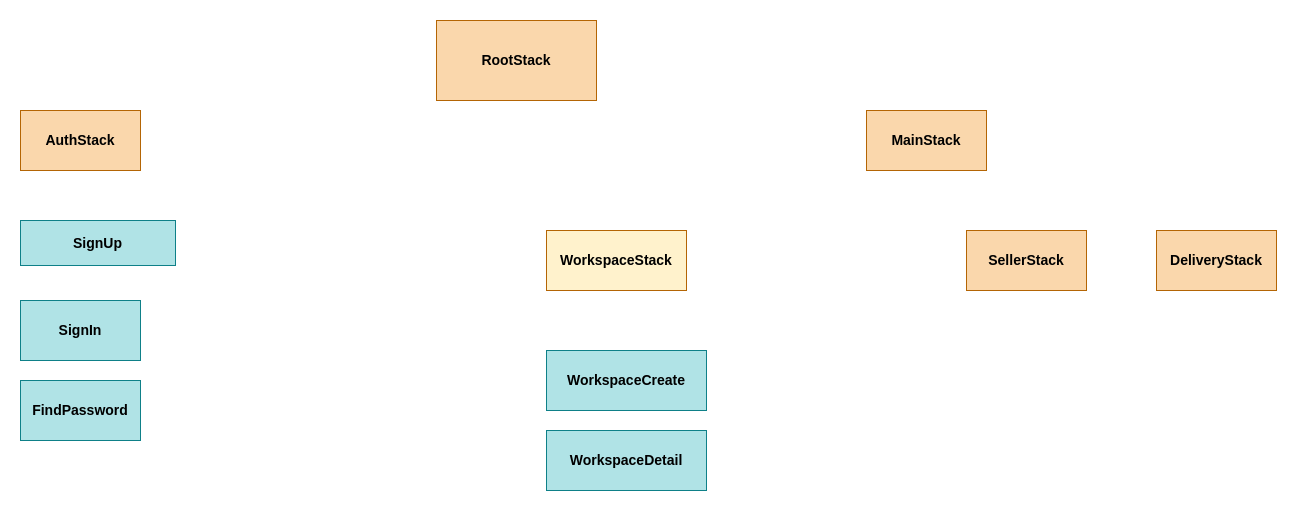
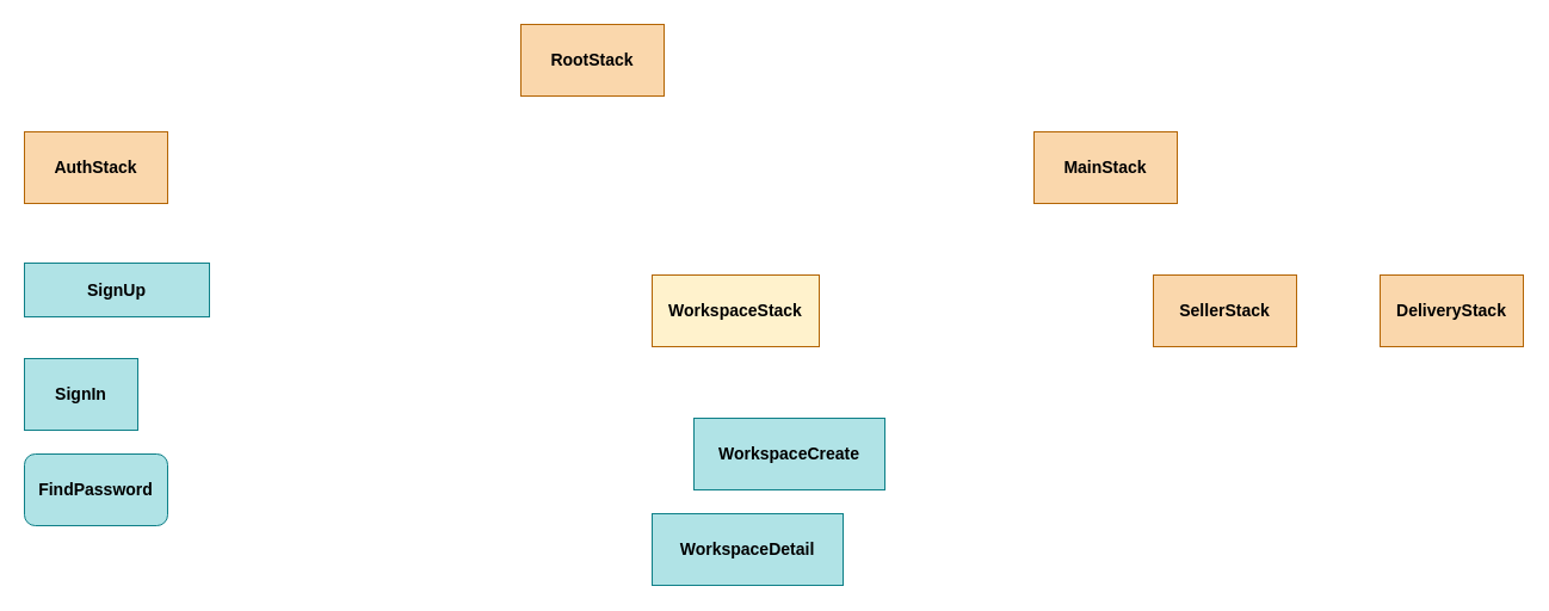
  <mxCell id="0" />
  <mxCell id="1" parent="0" />
- <mxCell id="2" value="&lt;font color=&quot;#000000&quot; style=&quot;font-size: 14px&quot;&gt;&lt;b&gt;RootStack&lt;/b&gt;&lt;/font&gt;" style="rounded=0;whiteSpace=wrap;html=1;fillColor=#fad7ac;strokeColor=#b46504;" parent="1" vertex="1"><mxGeometry x="436" y="20" width="160" height="80" as="geometry" /></mxCell>
+ <mxCell id="2" value="&lt;font color=&quot;#000000&quot; style=&quot;font-size: 14px&quot;&gt;&lt;b&gt;RootStack&lt;/b&gt;&lt;/font&gt;" style="rounded=0;whiteSpace=wrap;html=1;fillColor=#fad7ac;strokeColor=#b46504;" parent="1" vertex="1"><mxGeometry x="436" y="20" width="120" height="60" as="geometry" /></mxCell>
  <mxCell id="3" value="&lt;font color=&quot;#000000&quot; style=&quot;font-size: 14px&quot;&gt;&lt;b&gt;SignUp&lt;/b&gt;&lt;/font&gt;" style="rounded=0;whiteSpace=wrap;html=1;fillColor=#b0e3e6;strokeColor=#0e8088;" vertex="1" parent="1"><mxGeometry x="20" y="220" width="155" height="45" as="geometry" /></mxCell>
  <mxCell id="4" value="&lt;font color=&quot;#000000&quot; style=&quot;font-size: 14px&quot;&gt;&lt;b&gt;AuthStack&lt;br&gt;&lt;/b&gt;&lt;/font&gt;" style="rounded=0;whiteSpace=wrap;html=1;fillColor=#fad7ac;strokeColor=#b46504;" vertex="1" parent="1"><mxGeometry x="20" y="110" width="120" height="60" as="geometry" /></mxCell>
  <mxCell id="5" value="&lt;font color=&quot;#000000&quot; style=&quot;font-size: 14px&quot;&gt;&lt;b&gt;MainStack&lt;br&gt;&lt;/b&gt;&lt;/font&gt;" style="rounded=0;whiteSpace=wrap;html=1;fillColor=#fad7ac;strokeColor=#b46504;" vertex="1" parent="1"><mxGeometry x="866" y="110" width="120" height="60" as="geometry" /></mxCell>
  <mxCell id="6" value="&lt;font color=&quot;#000000&quot; style=&quot;font-size: 14px&quot;&gt;&lt;b&gt;SellerStack&lt;br&gt;&lt;/b&gt;&lt;/font&gt;" style="rounded=0;whiteSpace=wrap;html=1;fillColor=#fad7ac;strokeColor=#b46504;" vertex="1" parent="1"><mxGeometry x="966" y="230" width="120" height="60" as="geometry" /></mxCell>
  <mxCell id="7" value="&lt;font color=&quot;#000000&quot; style=&quot;font-size: 14px&quot;&gt;&lt;b&gt;DeliveryStack&lt;br&gt;&lt;/b&gt;&lt;/font&gt;" style="rounded=0;whiteSpace=wrap;html=1;fillColor=#fad7ac;strokeColor=#b46504;" vertex="1" parent="1"><mxGeometry x="1156" y="230" width="120" height="60" as="geometry" /></mxCell>
- <mxCell id="8" value="&lt;font color=&quot;#000000&quot; style=&quot;font-size: 14px&quot;&gt;&lt;b&gt;SignIn&lt;/b&gt;&lt;/font&gt;" style="rounded=0;whiteSpace=wrap;html=1;fillColor=#b0e3e6;strokeColor=#0e8088;" vertex="1" parent="1"><mxGeometry x="20" y="300" width="120" height="60" as="geometry" /></mxCell>
- <mxCell id="9" value="&lt;font color=&quot;#000000&quot; style=&quot;font-size: 14px&quot;&gt;&lt;b&gt;FindPassword&lt;/b&gt;&lt;/font&gt;" style="rounded=0;whiteSpace=wrap;html=1;fillColor=#b0e3e6;strokeColor=#0e8088;" vertex="1" parent="1"><mxGeometry x="20" y="380" width="120" height="60" as="geometry" /></mxCell>
- <mxCell id="10" value="&lt;font color=&quot;#000000&quot; style=&quot;font-size: 14px&quot;&gt;&lt;b&gt;WorkspaceCreate&lt;/b&gt;&lt;/font&gt;" style="rounded=0;whiteSpace=wrap;html=1;fillColor=#b0e3e6;strokeColor=#0e8088;" vertex="1" parent="1"><mxGeometry x="546" y="350" width="160" height="60" as="geometry" /></mxCell>
+ <mxCell id="8" value="&lt;font color=&quot;#000000&quot; style=&quot;font-size: 14px&quot;&gt;&lt;b&gt;SignIn&lt;/b&gt;&lt;/font&gt;" style="rounded=0;whiteSpace=wrap;html=1;fillColor=#b0e3e6;strokeColor=#0e8088;" vertex="1" parent="1"><mxGeometry x="20" y="300" width="95" height="60" as="geometry" /></mxCell>
+ <mxCell id="9" value="&lt;font color=&quot;#000000&quot; style=&quot;font-size: 14px&quot;&gt;&lt;b&gt;FindPassword&lt;/b&gt;&lt;/font&gt;" style="whiteSpace=wrap;html=1;fillColor=#b0e3e6;strokeColor=#0e8088;rounded=1;" vertex="1" parent="1"><mxGeometry x="20" y="380" width="120" height="60" as="geometry" /></mxCell>
+ <mxCell id="10" value="&lt;font color=&quot;#000000&quot; style=&quot;font-size: 14px&quot;&gt;&lt;b&gt;WorkspaceCreate&lt;/b&gt;&lt;/font&gt;" style="rounded=0;whiteSpace=wrap;html=1;fillColor=#b0e3e6;strokeColor=#0e8088;" vertex="1" parent="1"><mxGeometry x="581" y="350" width="160" height="60" as="geometry" /></mxCell>
  <mxCell id="11" value="&lt;font color=&quot;#000000&quot; style=&quot;font-size: 14px&quot;&gt;&lt;b&gt;WorkspaceStack&lt;br&gt;&lt;/b&gt;&lt;/font&gt;" style="rounded=0;whiteSpace=wrap;html=1;fillColor=#fff2cc;strokeColor=#b46504;" vertex="1" parent="1"><mxGeometry x="546" y="230" width="140" height="60" as="geometry" /></mxCell>
  <mxCell id="12" value="&lt;font color=&quot;#000000&quot; style=&quot;font-size: 14px&quot;&gt;&lt;b&gt;WorkspaceDetail&lt;/b&gt;&lt;/font&gt;" style="rounded=0;whiteSpace=wrap;html=1;fillColor=#b0e3e6;strokeColor=#0e8088;" vertex="1" parent="1"><mxGeometry x="546" y="430" width="160" height="60" as="geometry" /></mxCell>
